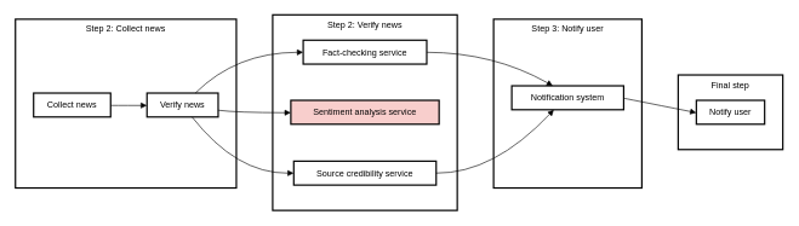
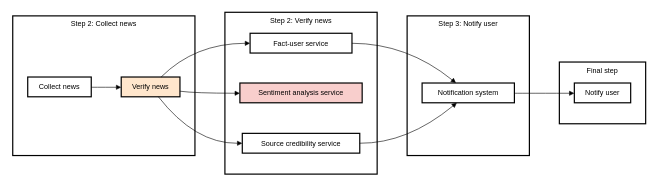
  <mxCell id="0" />
  <mxCell id="1" parent="0" />
  <mxCell id="2" value="Final step" style="whiteSpace=wrap;strokeWidth=2;verticalAlign=top;" vertex="1" parent="1"><mxGeometry x="932" y="103" width="144" height="103" as="geometry" /></mxCell>
  <mxCell id="3" value="Notify user" style="whiteSpace=wrap;strokeWidth=2;" vertex="1" parent="1"><mxGeometry x="957" y="138" width="94" height="33" as="geometry" /></mxCell>
  <mxCell id="4" value="Step 3: Notify user" style="whiteSpace=wrap;strokeWidth=2;verticalAlign=top;" vertex="1" parent="1"><mxGeometry x="678" y="26" width="204" height="233" as="geometry" /></mxCell>
- <mxCell id="5" value="Notification system" style="whiteSpace=wrap;strokeWidth=2;" vertex="1" parent="1"><mxGeometry x="703" y="118" width="154" height="33" as="geometry" /></mxCell>
+ <mxCell id="5" value="Notification system" style="whiteSpace=wrap;strokeWidth=2;" vertex="1" parent="1"><mxGeometry x="703" y="138" width="154" height="33" as="geometry" /></mxCell>
  <mxCell id="6" value="Step 2: Verify news" style="whiteSpace=wrap;strokeWidth=2;verticalAlign=top;" vertex="1" parent="1"><mxGeometry x="374" width="254" height="270" as="geometry" y="20" /></mxCell>
- <mxCell id="7" value="Fact-checking service" style="whiteSpace=wrap;strokeWidth=2;" vertex="1" parent="1"><mxGeometry x="416" y="55" width="170" height="33" as="geometry" /></mxCell>
+ <mxCell id="7" value="Fact-user service" style="whiteSpace=wrap;strokeWidth=2;" vertex="1" parent="1"><mxGeometry x="416" y="55" width="170" height="33" as="geometry" /></mxCell>
  <mxCell id="8" value="Sentiment analysis service" style="whiteSpace=wrap;strokeWidth=2;fillColor=#f8cecc;" vertex="1" parent="1"><mxGeometry x="399" y="138" width="204" height="33" as="geometry" /></mxCell>
  <mxCell id="9" value="Source credibility service" style="whiteSpace=wrap;strokeWidth=2;" vertex="1" parent="1"><mxGeometry x="403" y="222" width="196" height="33" as="geometry" /></mxCell>
  <mxCell id="10" value="Step 2: Collect news" style="whiteSpace=wrap;strokeWidth=2;verticalAlign=top;" vertex="1" parent="1"><mxGeometry y="26" width="304" height="233" as="geometry" x="20" /></mxCell>
- <mxCell id="11" value="Verify news" style="whiteSpace=wrap;strokeWidth=2;" vertex="1" parent="1"><mxGeometry x="201" y="128" width="98" height="33" as="geometry" /></mxCell>
+ <mxCell id="11" value="Verify news" style="whiteSpace=wrap;strokeWidth=2;fillColor=#ffe6cc;" vertex="1" parent="1"><mxGeometry x="201" y="128" width="98" height="33" as="geometry" /></mxCell>
  <mxCell id="12" value="Collect news" style="whiteSpace=wrap;strokeWidth=2;" vertex="1" parent="1"><mxGeometry x="45" y="128" width="106" height="33" as="geometry" /></mxCell>
  <mxCell id="13" value="" style="curved=1;startArrow=none;endArrow=block;exitX=1.002;exitY=0.518;entryX=0.003;entryY=0.518;" edge="1" parent="1" source="12" target="11"><mxGeometry relative="1" as="geometry"><Array as="points" /></mxGeometry></mxCell>
  <mxCell id="14" value="" style="curved=1;startArrow=none;endArrow=block;exitX=0.675;exitY=0.012;entryX=0.002;entryY=0.506;" edge="1" parent="1" source="11" target="7"><mxGeometry relative="1" as="geometry"><Array as="points"><mxPoint x="324" y="72" /></Array></mxGeometry></mxCell>
  <mxCell id="15" value="" style="curved=1;startArrow=none;endArrow=block;exitX=1.004;exitY=0.719;entryX=0.002;entryY=0.518;" edge="1" parent="1" source="11" target="8"><mxGeometry relative="1" as="geometry"><Array as="points"><mxPoint x="324" y="155" /></Array></mxGeometry></mxCell>
  <mxCell id="16" value="" style="curved=1;startArrow=none;endArrow=block;exitX=0.639;exitY=1.024;entryX=0.001;entryY=0.5;" edge="1" parent="1" source="11" target="9"><mxGeometry relative="1" as="geometry"><Array as="points"><mxPoint x="324" y="239" /></Array></mxGeometry></mxCell>
  <mxCell id="17" value="" style="curved=1;startArrow=none;endArrow=block;exitX=1.003;exitY=0.506;entryX=0.37;entryY=0.012;" edge="1" parent="1" source="7" target="5"><mxGeometry relative="1" as="geometry"><Array as="points"><mxPoint x="678" y="72" /></Array></mxGeometry></mxCell>
  <mxCell id="18" value="" style="curved=1;startArrow=none;endArrow=block;exitX=1.003;exitY=0.5;entryX=0.37;entryY=1.024;" edge="1" parent="1" source="9" target="5"><mxGeometry relative="1" as="geometry"><Array as="points"><mxPoint x="678" y="239" /></Array></mxGeometry></mxCell>
  <mxCell id="19" value="" style="curved=1;startArrow=none;endArrow=block;exitX=1.001;exitY=0.518;entryX=0.002;entryY=0.518;" edge="1" parent="1" source="5" target="3"><mxGeometry relative="1" as="geometry"><Array as="points" /></mxGeometry></mxCell>
